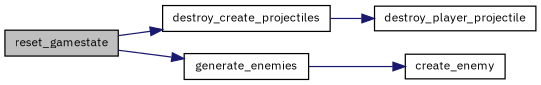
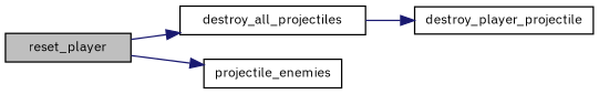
  digraph {
    fontname="IBM Plex Sans"
    rankdir=LR
    node [color=black fillcolor=white fontname="IBM Plex Sans" fontsize=10 shape=record style=filled]
    edge [color=midnightblue fontname="IBM Plex Sans" fontsize=10 labelfontname=Helvetica labelfontsize=10 style=solid]
-   n1 [fillcolor=grey75 fontcolor=black height=0.2 label=reset_gamestate width=0.4]
-   n2 [height=0.2 label=destroy_create_projectiles width=0.4]
-   n3 [height=0.2 label=generate_enemies width=0.4]
+   n1 [fillcolor=grey75 fontcolor=black height=0.2 label=reset_player width=0.4]
+   n2 [height=0.2 label=destroy_all_projectiles width=0.4]
+   n3 [height=0.2 label=projectile_enemies width=0.4]
    n4 [height=0.2 label=destroy_player_projectile width=0.4]
-   n5 [height=0.2 label=create_enemy width=0.4]
    n1 -> n2
    n1 -> n3
    n2 -> n4
-   n3 -> n5
  }
